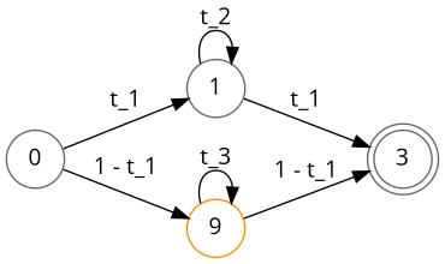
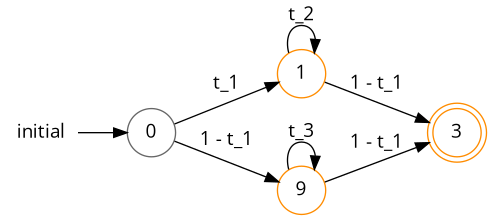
  digraph {
    fontname="Open Sans"
    rankdir=LR
    node [color=darkorange fontname="Open Sans" shape=circle]
    edge [fontname="Open Sans"]
-   1 [color=gray40]
+   1
    0 [color=gray40]
    n3 [label=9]
-   3 [color=gray40 shape=doublecircle]
+   3 [shape=doublecircle]
+   initial [color=red shape=plaintext]
    1 -> 1 [label=t_2]
-   1 -> 3 [label=t_1]
+   1 -> 3 [label="1 - t_1"]
    0 -> 1 [label=t_1]
    0 -> n3 [label="1 - t_1"]
    n3 -> n3 [label=t_3]
    n3 -> 3 [label="1 - t_1"]
+   initial -> 0
  }
